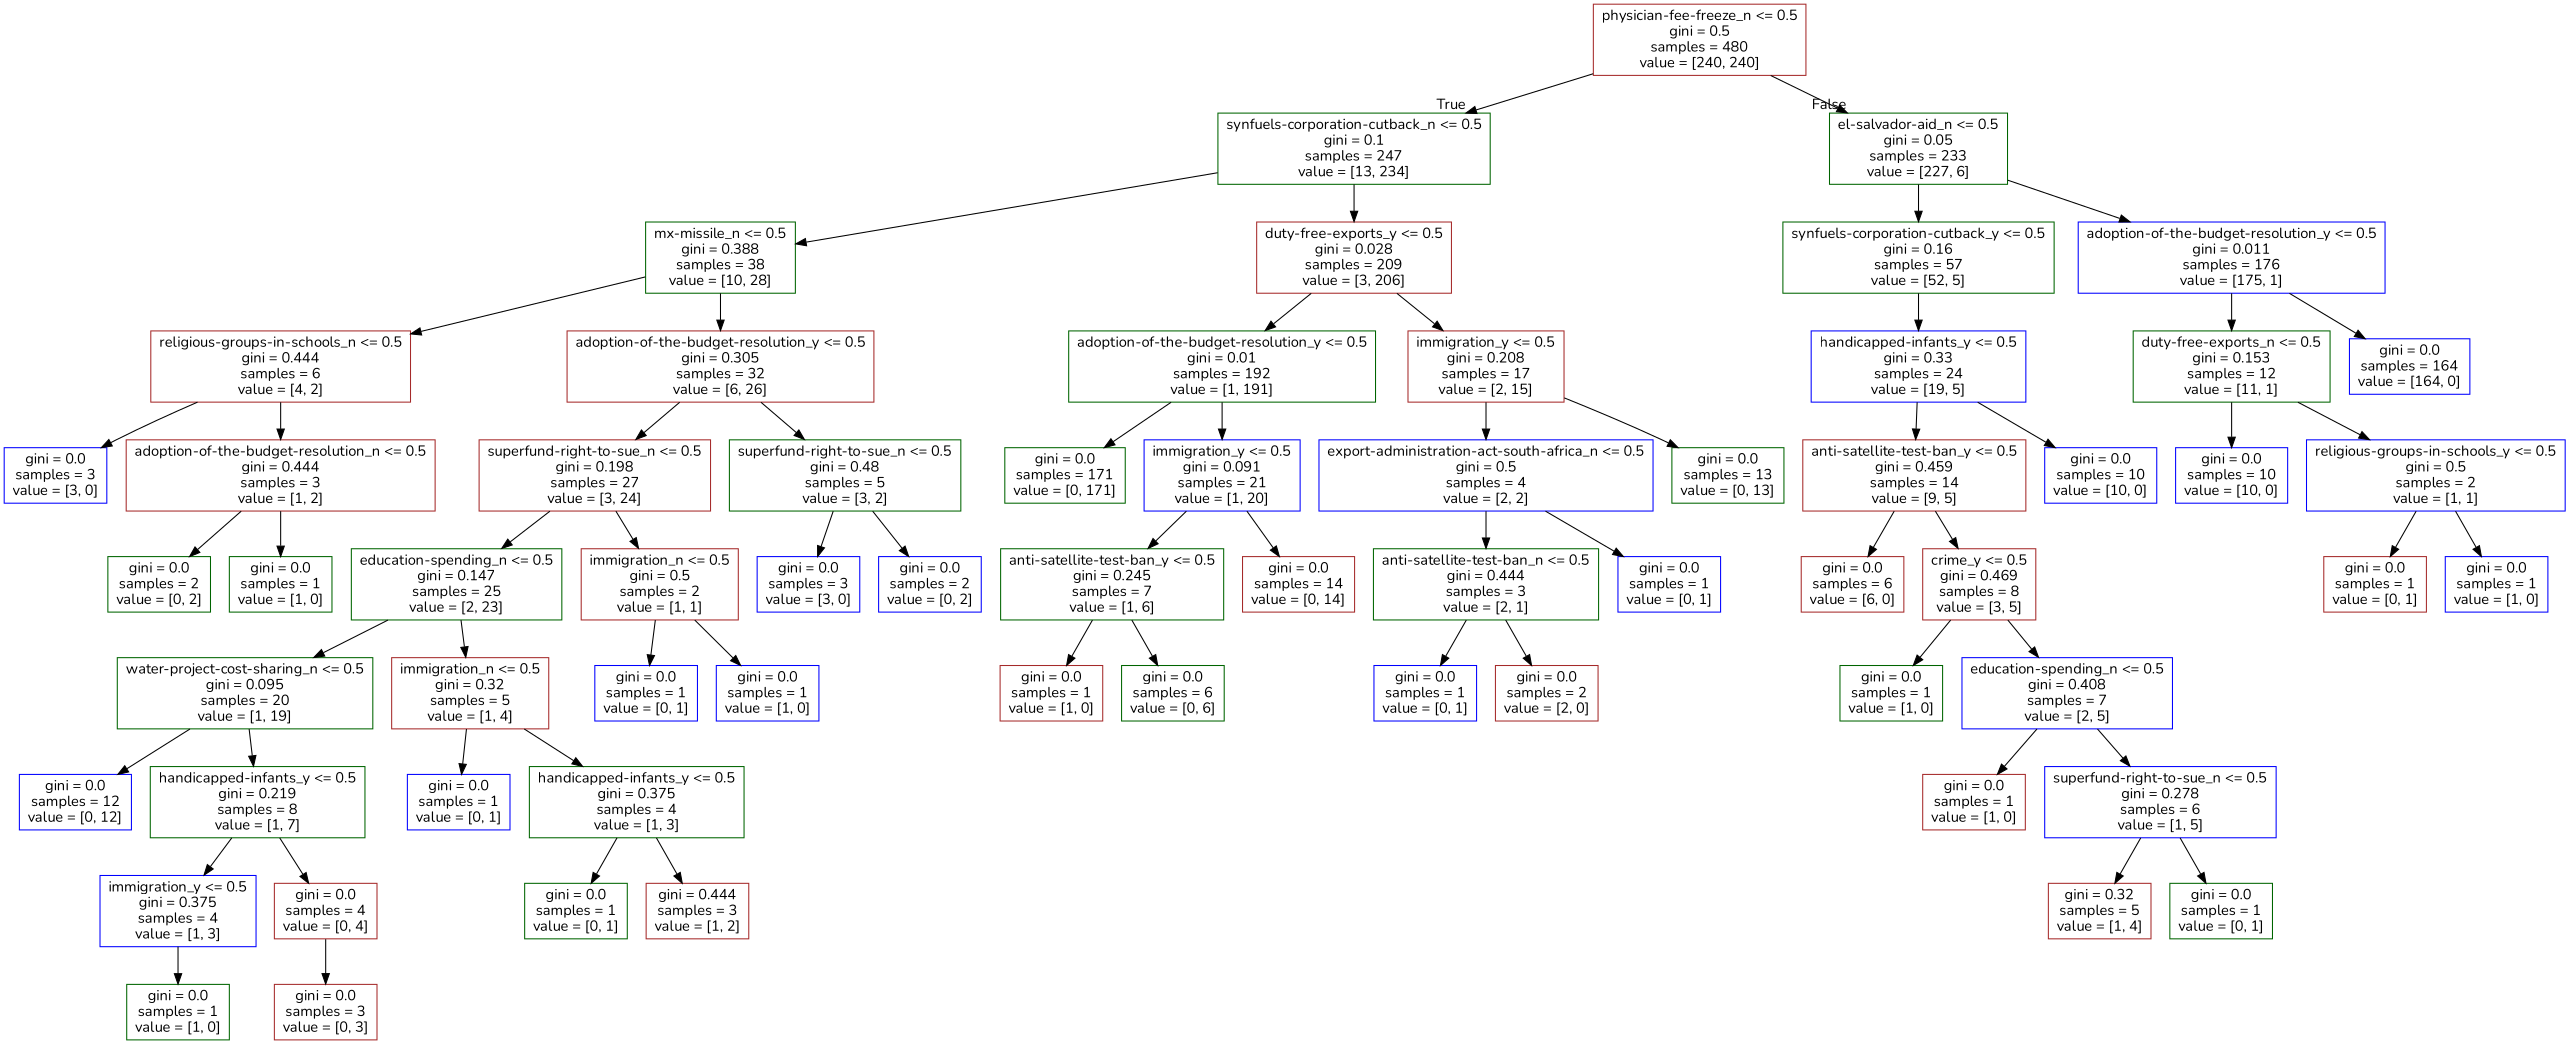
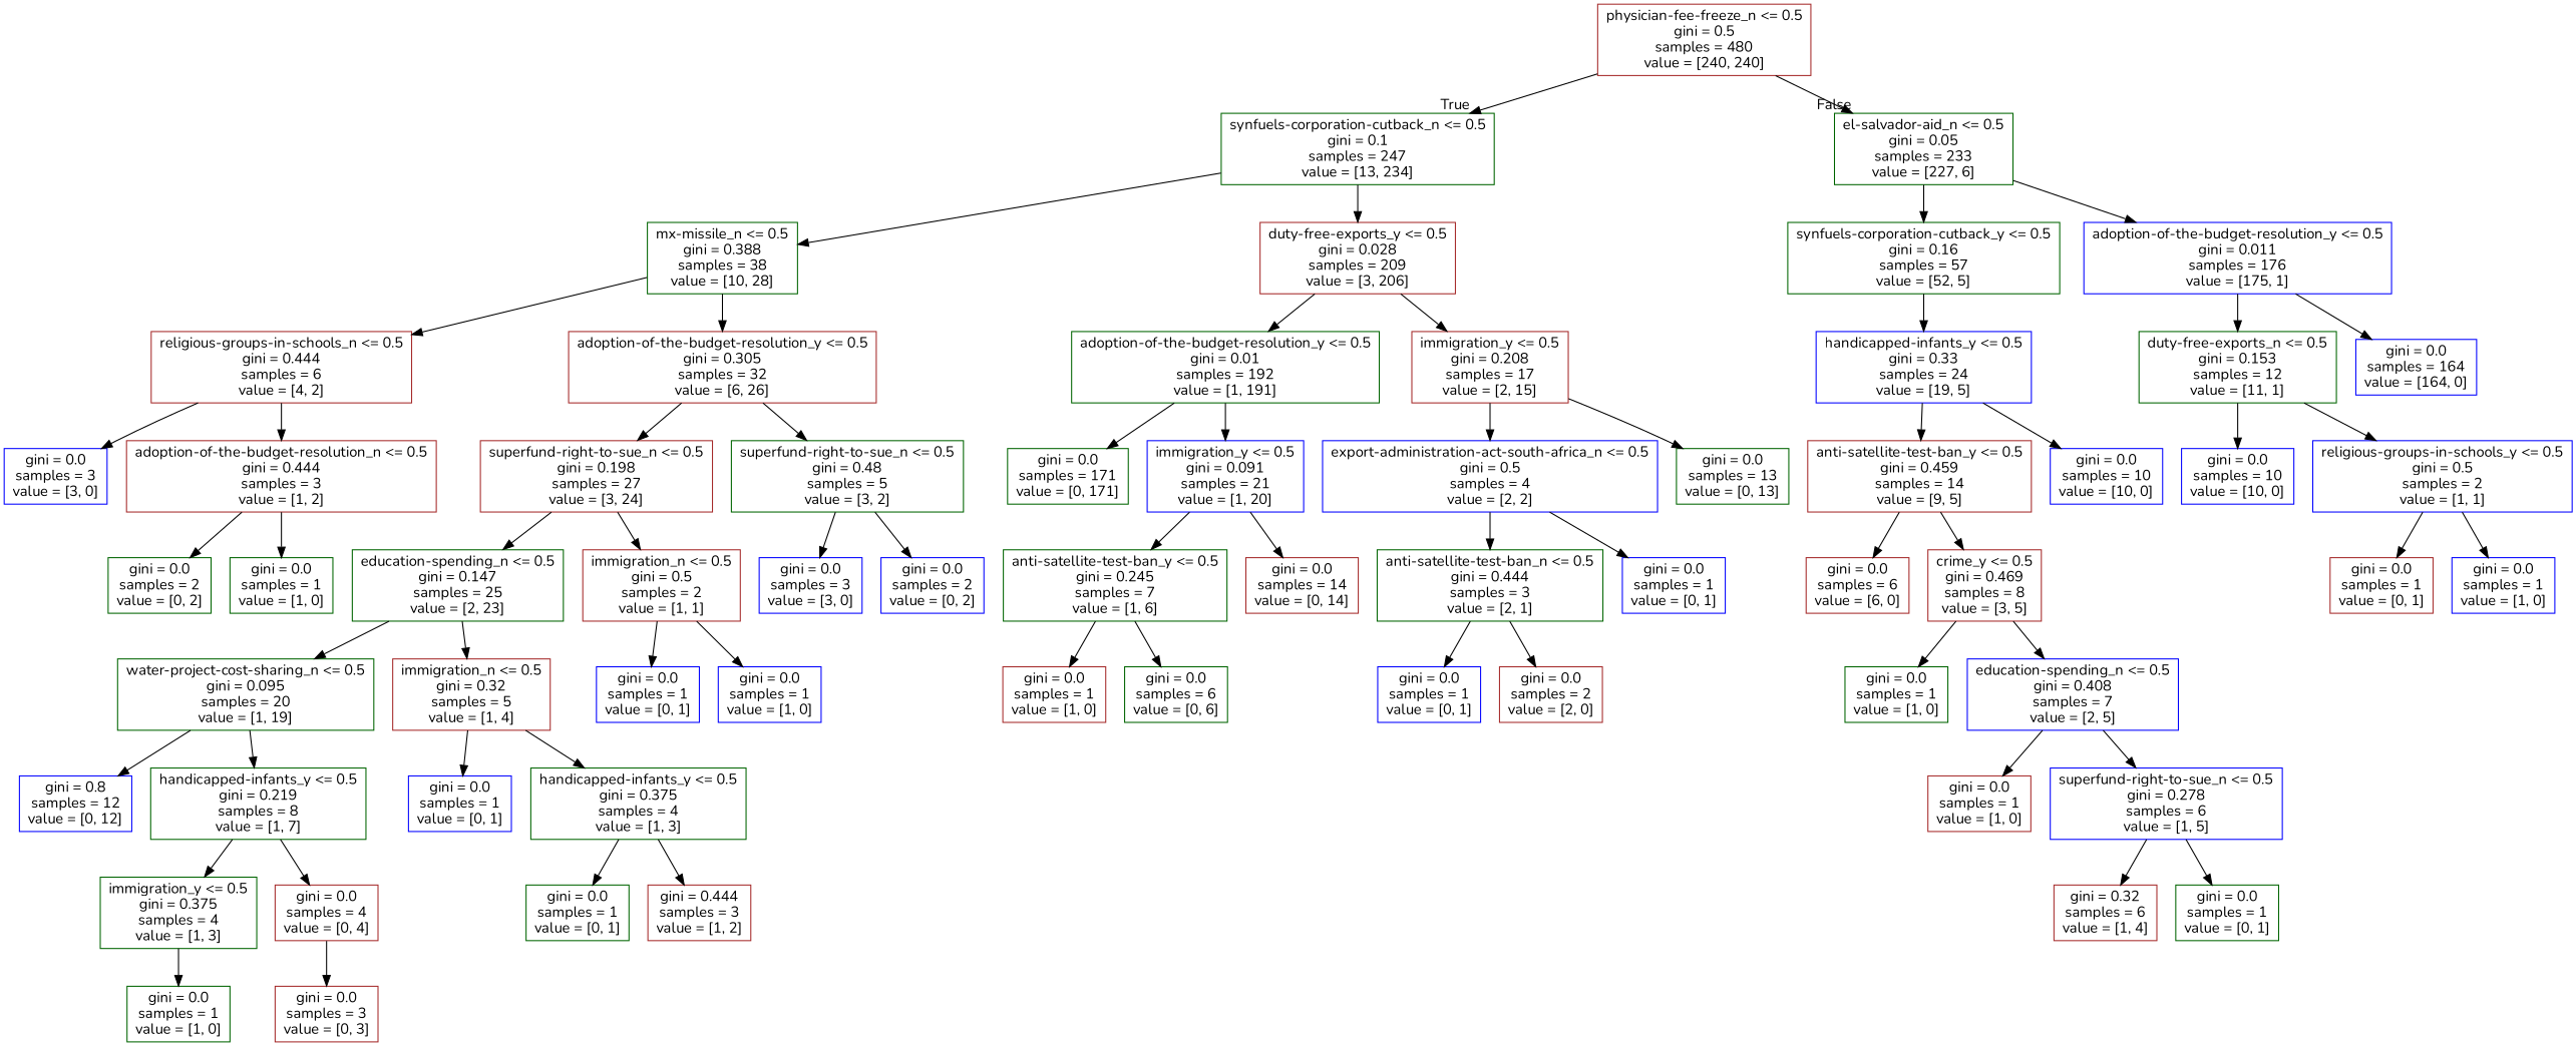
  digraph {
    fontname=Nunito
    node [color=darkgreen fontname=Nunito shape=box]
    edge [fontname=Nunito]
    n1 [color=brown label="physician-fee-freeze_n <= 0.5\ngini = 0.5\nsamples = 480\nvalue = [240, 240]"]
    n2 [label="synfuels-corporation-cutback_n <= 0.5\ngini = 0.1\nsamples = 247\nvalue = [13, 234]"]
    n3 [label="el-salvador-aid_n <= 0.5\ngini = 0.05\nsamples = 233\nvalue = [227, 6]"]
    n4 [label="mx-missile_n <= 0.5\ngini = 0.388\nsamples = 38\nvalue = [10, 28]"]
    n5 [color=brown label="duty-free-exports_y <= 0.5\ngini = 0.028\nsamples = 209\nvalue = [3, 206]"]
    n6 [label="synfuels-corporation-cutback_y <= 0.5\ngini = 0.16\nsamples = 57\nvalue = [52, 5]"]
    n7 [color=blue label="adoption-of-the-budget-resolution_y <= 0.5\ngini = 0.011\nsamples = 176\nvalue = [175, 1]"]
    n8 [color=brown label="religious-groups-in-schools_n <= 0.5\ngini = 0.444\nsamples = 6\nvalue = [4, 2]"]
    n9 [color=brown label="adoption-of-the-budget-resolution_y <= 0.5\ngini = 0.305\nsamples = 32\nvalue = [6, 26]"]
    n10 [label="adoption-of-the-budget-resolution_y <= 0.5\ngini = 0.01\nsamples = 192\nvalue = [1, 191]"]
    n11 [color=brown label="immigration_y <= 0.5\ngini = 0.208\nsamples = 17\nvalue = [2, 15]"]
    n12 [color=blue label="gini = 0.0\nsamples = 3\nvalue = [3, 0]"]
    n13 [color=brown label="adoption-of-the-budget-resolution_n <= 0.5\ngini = 0.444\nsamples = 3\nvalue = [1, 2]"]
    n14 [color=brown label="superfund-right-to-sue_n <= 0.5\ngini = 0.198\nsamples = 27\nvalue = [3, 24]"]
    n15 [label="superfund-right-to-sue_n <= 0.5\ngini = 0.48\nsamples = 5\nvalue = [3, 2]"]
    n16 [label="gini = 0.0\nsamples = 2\nvalue = [0, 2]"]
    n17 [label="gini = 0.0\nsamples = 1\nvalue = [1, 0]"]
    n18 [label="education-spending_n <= 0.5\ngini = 0.147\nsamples = 25\nvalue = [2, 23]"]
    n19 [color=brown label="immigration_n <= 0.5\ngini = 0.5\nsamples = 2\nvalue = [1, 1]"]
    n20 [color=blue label="gini = 0.0\nsamples = 3\nvalue = [3, 0]"]
    n21 [color=blue label="gini = 0.0\nsamples = 2\nvalue = [0, 2]"]
    n22 [label="water-project-cost-sharing_n <= 0.5\ngini = 0.095\nsamples = 20\nvalue = [1, 19]"]
    n23 [color=brown label="immigration_n <= 0.5\ngini = 0.32\nsamples = 5\nvalue = [1, 4]"]
    n24 [color=blue label="gini = 0.0\nsamples = 1\nvalue = [0, 1]"]
    n25 [color=blue label="gini = 0.0\nsamples = 1\nvalue = [1, 0]"]
-   n26 [color=blue label="gini = 0.0\nsamples = 12\nvalue = [0, 12]"]
+   n26 [color=blue label="gini = 0.8\nsamples = 12\nvalue = [0, 12]"]
    n27 [label="handicapped-infants_y <= 0.5\ngini = 0.219\nsamples = 8\nvalue = [1, 7]"]
    n28 [color=blue label="gini = 0.0\nsamples = 1\nvalue = [0, 1]"]
    n29 [label="handicapped-infants_y <= 0.5\ngini = 0.375\nsamples = 4\nvalue = [1, 3]"]
-   n30 [color=blue label="immigration_y <= 0.5\ngini = 0.375\nsamples = 4\nvalue = [1, 3]"]
+   n30 [label="immigration_y <= 0.5\ngini = 0.375\nsamples = 4\nvalue = [1, 3]"]
    n31 [color=brown label="gini = 0.0\nsamples = 4\nvalue = [0, 4]"]
    n32 [label="gini = 0.0\nsamples = 1\nvalue = [1, 0]"]
    n33 [color=brown label="gini = 0.0\nsamples = 3\nvalue = [0, 3]"]
    n34 [label="gini = 0.0\nsamples = 1\nvalue = [0, 1]"]
    n35 [color=brown label="gini = 0.444\nsamples = 3\nvalue = [1, 2]"]
    n36 [label="gini = 0.0\nsamples = 171\nvalue = [0, 171]"]
    n37 [color=blue label="immigration_y <= 0.5\ngini = 0.091\nsamples = 21\nvalue = [1, 20]"]
    n38 [color=blue label="export-administration-act-south-africa_n <= 0.5\ngini = 0.5\nsamples = 4\nvalue = [2, 2]"]
    n39 [label="gini = 0.0\nsamples = 13\nvalue = [0, 13]"]
    n40 [label="anti-satellite-test-ban_y <= 0.5\ngini = 0.245\nsamples = 7\nvalue = [1, 6]"]
    n41 [color=brown label="gini = 0.0\nsamples = 14\nvalue = [0, 14]"]
    n42 [color=brown label="gini = 0.0\nsamples = 1\nvalue = [1, 0]"]
    n43 [label="gini = 0.0\nsamples = 6\nvalue = [0, 6]"]
    n44 [label="anti-satellite-test-ban_n <= 0.5\ngini = 0.444\nsamples = 3\nvalue = [2, 1]"]
    n45 [color=blue label="gini = 0.0\nsamples = 1\nvalue = [0, 1]"]
    n46 [color=blue label="gini = 0.0\nsamples = 1\nvalue = [0, 1]"]
    n47 [color=brown label="gini = 0.0\nsamples = 2\nvalue = [2, 0]"]
    n48 [color=blue label="handicapped-infants_y <= 0.5\ngini = 0.33\nsamples = 24\nvalue = [19, 5]"]
    n49 [label="duty-free-exports_n <= 0.5\ngini = 0.153\nsamples = 12\nvalue = [11, 1]"]
    n50 [color=blue label="gini = 0.0\nsamples = 164\nvalue = [164, 0]"]
    n51 [color=brown label="anti-satellite-test-ban_y <= 0.5\ngini = 0.459\nsamples = 14\nvalue = [9, 5]"]
    n52 [color=blue label="gini = 0.0\nsamples = 10\nvalue = [10, 0]"]
    n53 [color=brown label="gini = 0.0\nsamples = 6\nvalue = [6, 0]"]
    n54 [color=brown label="crime_y <= 0.5\ngini = 0.469\nsamples = 8\nvalue = [3, 5]"]
    n55 [label="gini = 0.0\nsamples = 1\nvalue = [1, 0]"]
    n56 [color=blue label="education-spending_n <= 0.5\ngini = 0.408\nsamples = 7\nvalue = [2, 5]"]
    n57 [color=brown label="gini = 0.0\nsamples = 1\nvalue = [1, 0]"]
    n58 [color=blue label="superfund-right-to-sue_n <= 0.5\ngini = 0.278\nsamples = 6\nvalue = [1, 5]"]
-   n59 [color=brown label="gini = 0.32\nsamples = 5\nvalue = [1, 4]"]
+   n59 [color=brown label="gini = 0.32\nsamples = 6\nvalue = [1, 4]"]
    n60 [label="gini = 0.0\nsamples = 1\nvalue = [0, 1]"]
    n61 [color=blue label="gini = 0.0\nsamples = 10\nvalue = [10, 0]"]
    n62 [color=blue label="religious-groups-in-schools_y <= 0.5\ngini = 0.5\nsamples = 2\nvalue = [1, 1]"]
    n63 [color=brown label="gini = 0.0\nsamples = 1\nvalue = [0, 1]"]
    n64 [color=blue label="gini = 0.0\nsamples = 1\nvalue = [1, 0]"]
    n1 -> n2 [headlabel=True labelangle=45 labeldistance=2.5]
    n1 -> n3 [headlabel=False labelangle=-45 labeldistance=2.5]
    n2 -> n4
    n2 -> n5
    n3 -> n6
    n3 -> n7
    n4 -> n8
    n4 -> n9
    n5 -> n10
    n5 -> n11
    n6 -> n48
    n7 -> n49
    n7 -> n50
    n8 -> n12
    n8 -> n13
    n9 -> n14
    n9 -> n15
    n10 -> n36
    n10 -> n37
    n11 -> n38
    n11 -> n39
    n13 -> n16
    n13 -> n17
    n14 -> n18
    n14 -> n19
    n15 -> n20
    n15 -> n21
    n18 -> n22
    n18 -> n23
    n19 -> n24
    n19 -> n25
    n22 -> n26
    n22 -> n27
    n23 -> n28
    n23 -> n29
    n27 -> n30
    n27 -> n31
    n29 -> n34
    n29 -> n35
    n30 -> n32
    n31 -> n33
    n37 -> n40
    n37 -> n41
    n38 -> n44
    n38 -> n45
    n40 -> n42
    n40 -> n43
    n44 -> n46
    n44 -> n47
    n48 -> n51
    n48 -> n52
    n49 -> n61
    n49 -> n62
    n51 -> n53
    n51 -> n54
    n54 -> n55
    n54 -> n56
    n56 -> n57
    n56 -> n58
    n58 -> n59
    n58 -> n60
    n62 -> n63
    n62 -> n64
  }
